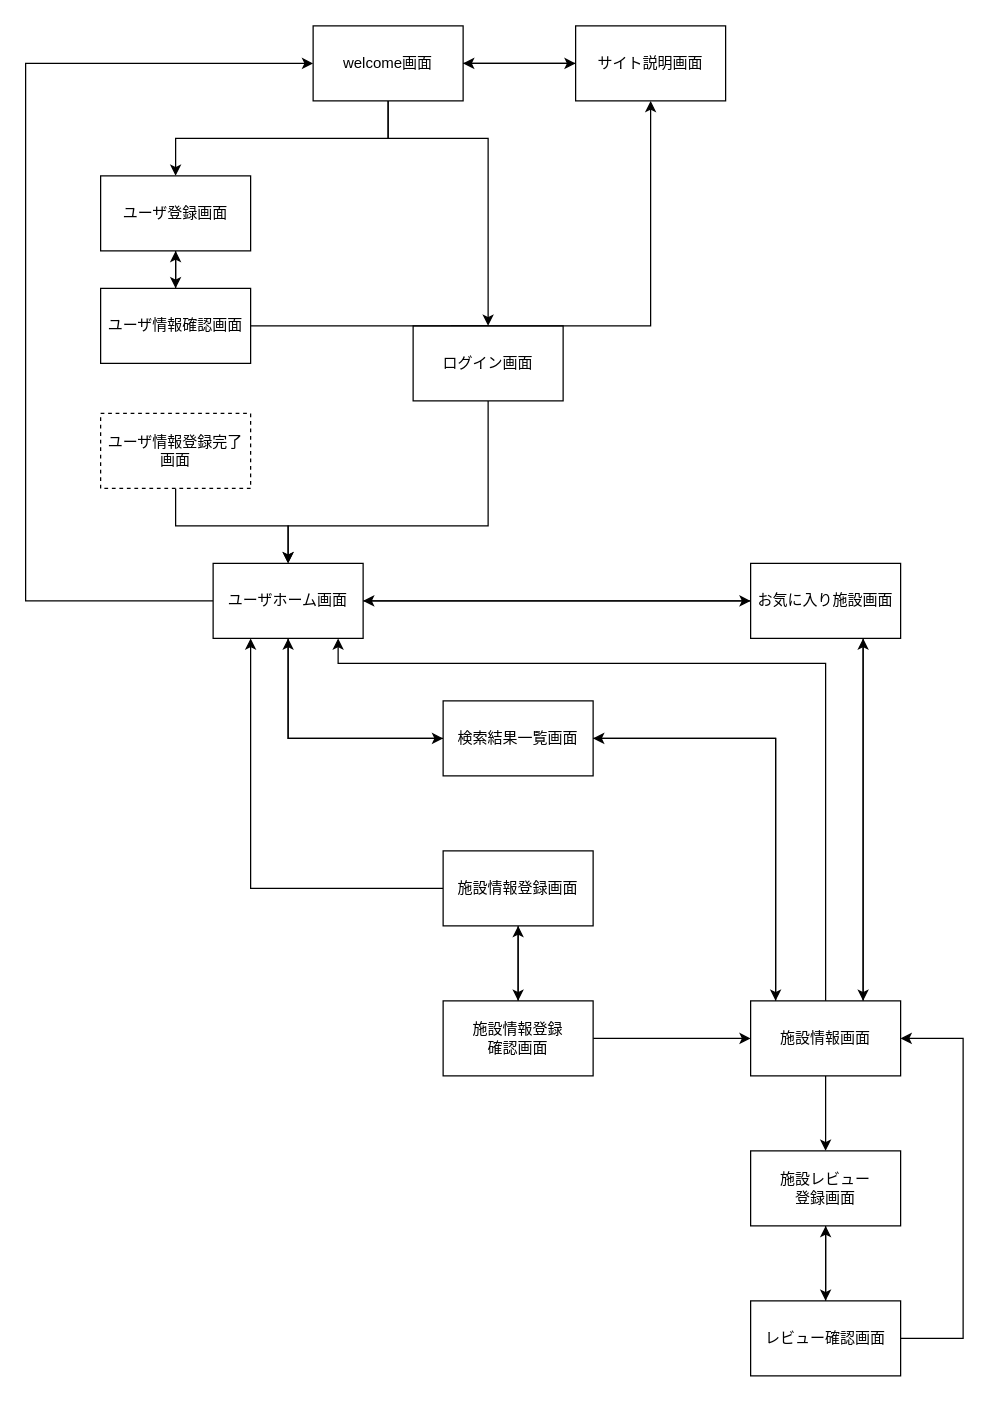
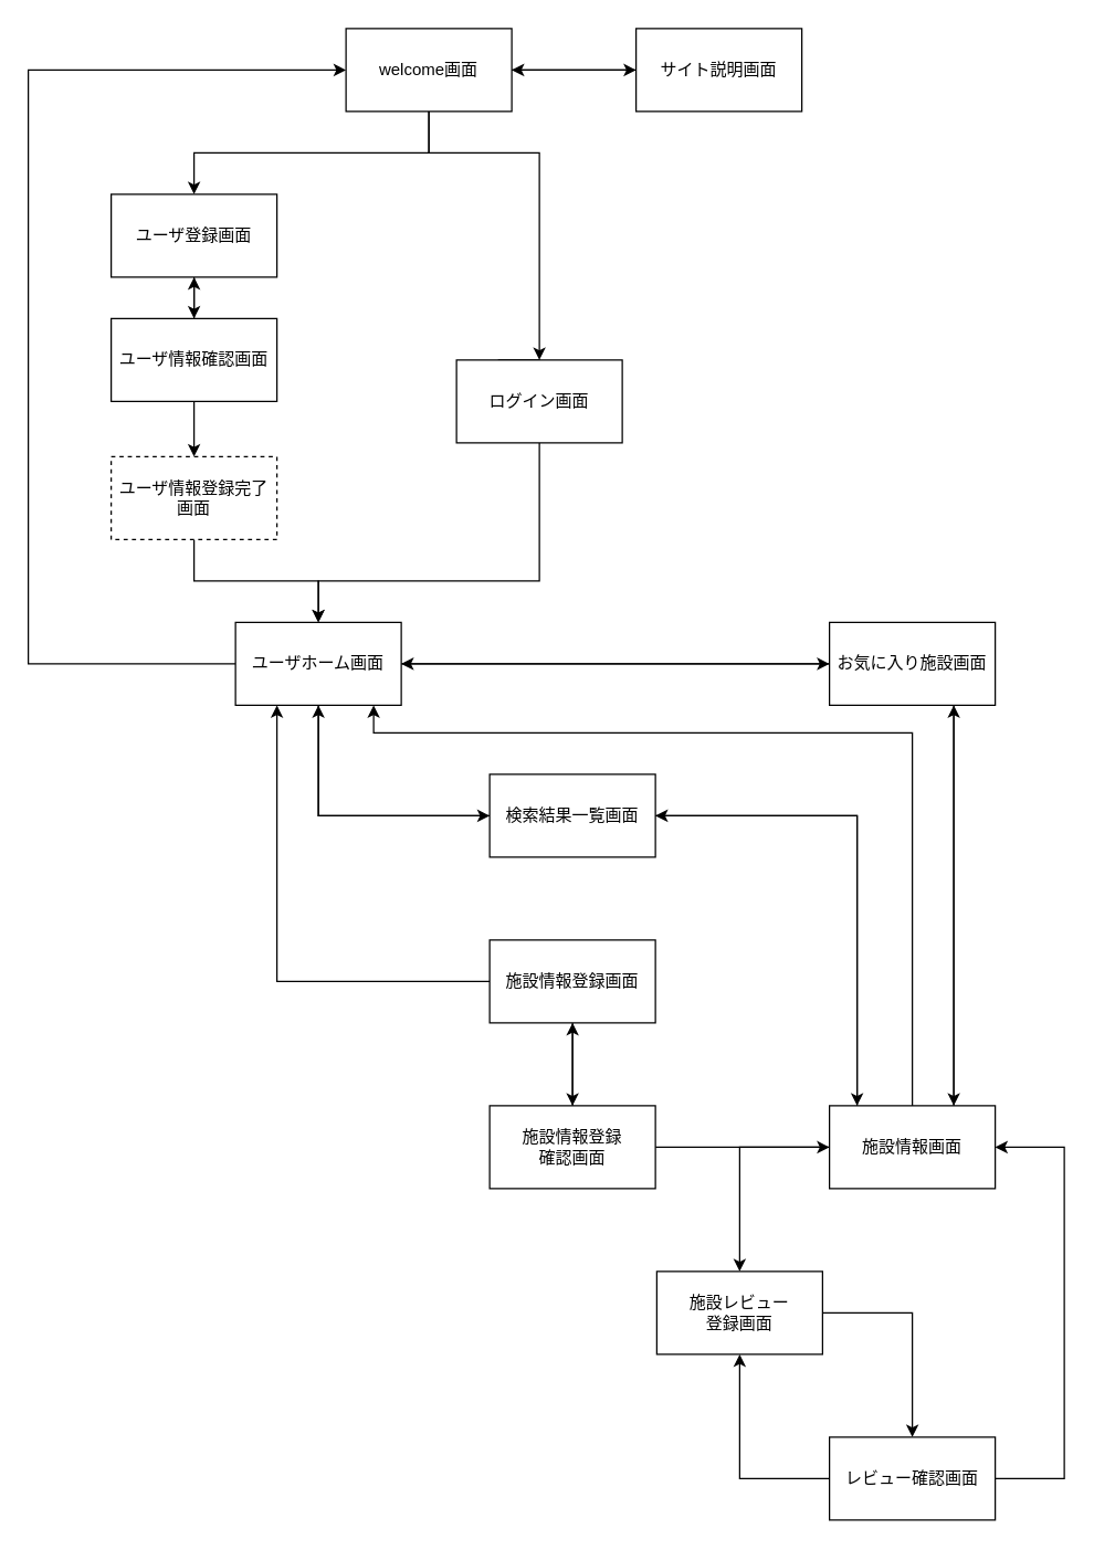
  <mxCell id="0" />
  <mxCell id="1" parent="0" />
  <mxCell id="2" style="edgeStyle=orthogonalEdgeStyle;rounded=0;orthogonalLoop=1;jettySize=auto;html=1;exitX=0.5;exitY=1;exitDx=0;exitDy=0;entryX=0.5;entryY=0;entryDx=0;entryDy=0;" parent="1" source="4" target="9" edge="1"><mxGeometry relative="1" as="geometry"><Array as="points"><mxPoint x="390" y="420" /><mxPoint x="230" y="420" /></Array></mxGeometry></mxCell>
  <mxCell id="3" style="edgeStyle=orthogonalEdgeStyle;rounded=0;orthogonalLoop=1;jettySize=auto;html=1;exitX=0.25;exitY=0;exitDx=0;exitDy=0;entryX=0.5;entryY=0;entryDx=0;entryDy=0;" parent="1" source="4" target="5" edge="1"><mxGeometry relative="1" as="geometry" /></mxCell>
  <mxCell id="4" value="" style="rounded=0;whiteSpace=wrap;html=1;" parent="1" vertex="1"><mxGeometry x="330" y="260" width="120" height="60" as="geometry" /></mxCell>
  <mxCell id="5" value="ログイン画面" style="text;html=1;strokeColor=none;fillColor=none;align=center;verticalAlign=middle;whiteSpace=wrap;rounded=0;" parent="1" vertex="1"><mxGeometry x="340" y="280" width="100" height="20" as="geometry" /></mxCell>
  <mxCell id="6" style="edgeStyle=orthogonalEdgeStyle;rounded=0;orthogonalLoop=1;jettySize=auto;html=1;entryX=0;entryY=0.5;entryDx=0;entryDy=0;" parent="1" source="9" target="15" edge="1"><mxGeometry relative="1" as="geometry"><mxPoint x="30" y="50" as="targetPoint" /><Array as="points"><mxPoint x="20" y="480" /><mxPoint x="20" y="50" /></Array></mxGeometry></mxCell>
  <mxCell id="7" style="edgeStyle=orthogonalEdgeStyle;rounded=0;orthogonalLoop=1;jettySize=auto;html=1;" parent="1" source="9" target="23" edge="1"><mxGeometry relative="1" as="geometry" /></mxCell>
  <mxCell id="8" style="edgeStyle=orthogonalEdgeStyle;rounded=0;orthogonalLoop=1;jettySize=auto;html=1;entryX=0;entryY=0.5;entryDx=0;entryDy=0;" parent="1" source="9" target="26" edge="1"><mxGeometry relative="1" as="geometry"><mxPoint x="230" y="590" as="targetPoint" /><Array as="points"><mxPoint x="230" y="590" /></Array></mxGeometry></mxCell>
  <mxCell id="9" value="ユーザホーム画面" style="rounded=0;whiteSpace=wrap;html=1;" parent="1" vertex="1"><mxGeometry x="170" y="450" width="120" height="60" as="geometry" /></mxCell>
  <mxCell id="10" style="edgeStyle=orthogonalEdgeStyle;rounded=0;orthogonalLoop=1;jettySize=auto;html=1;entryX=0.5;entryY=0;entryDx=0;entryDy=0;" parent="1" source="11" target="18" edge="1"><mxGeometry relative="1" as="geometry" /></mxCell>
  <mxCell id="11" value="ユーザ登録画面" style="rounded=0;whiteSpace=wrap;html=1;" parent="1" vertex="1"><mxGeometry x="80" y="140" width="120" height="60" as="geometry" /></mxCell>
  <mxCell id="12" style="edgeStyle=orthogonalEdgeStyle;rounded=0;orthogonalLoop=1;jettySize=auto;html=1;entryX=0.5;entryY=0;entryDx=0;entryDy=0;" parent="1" source="15" target="4" edge="1"><mxGeometry relative="1" as="geometry"><Array as="points"><mxPoint x="310" y="110" /><mxPoint x="390" y="110" /></Array></mxGeometry></mxCell>
  <mxCell id="13" style="edgeStyle=orthogonalEdgeStyle;rounded=0;orthogonalLoop=1;jettySize=auto;html=1;entryX=0.5;entryY=0;entryDx=0;entryDy=0;" parent="1" source="15" target="11" edge="1"><mxGeometry relative="1" as="geometry"><Array as="points"><mxPoint x="310" y="110" /><mxPoint x="140" y="110" /></Array></mxGeometry></mxCell>
  <mxCell id="14" style="edgeStyle=orthogonalEdgeStyle;rounded=0;orthogonalLoop=1;jettySize=auto;html=1;" edge="1" parent="1" source="15" target="44"><mxGeometry relative="1" as="geometry" /></mxCell>
  <mxCell id="15" value="welcome画面" style="rounded=0;whiteSpace=wrap;html=1;" parent="1" vertex="1"><mxGeometry x="250" y="20" width="120" height="60" as="geometry" /></mxCell>
  <mxCell id="16" style="edgeStyle=orthogonalEdgeStyle;rounded=0;orthogonalLoop=1;jettySize=auto;html=1;entryX=0.5;entryY=1;entryDx=0;entryDy=0;" parent="1" source="18" target="11" edge="1"><mxGeometry relative="1" as="geometry" /></mxCell>
- <mxCell id="17" style="edgeStyle=orthogonalEdgeStyle;rounded=0;orthogonalLoop=1;jettySize=auto;html=1;" parent="1" source="18" target="44" edge="1"><mxGeometry relative="1" as="geometry" /></mxCell>
+ <mxCell id="17" style="edgeStyle=orthogonalEdgeStyle;rounded=0;orthogonalLoop=1;jettySize=auto;html=1;entryX=0.5;entryY=0;entryDx=0;entryDy=0;" parent="1" source="18" target="20" edge="1"><mxGeometry relative="1" as="geometry" /></mxCell>
  <mxCell id="18" value="ユーザ情報確認画面" style="rounded=0;whiteSpace=wrap;html=1;" parent="1" vertex="1"><mxGeometry x="80" y="230" width="120" height="60" as="geometry" /></mxCell>
  <mxCell id="19" style="edgeStyle=orthogonalEdgeStyle;rounded=0;orthogonalLoop=1;jettySize=auto;html=1;entryX=0.5;entryY=0;entryDx=0;entryDy=0;" parent="1" source="20" target="9" edge="1"><mxGeometry relative="1" as="geometry"><Array as="points"><mxPoint x="140" y="420" /><mxPoint x="230" y="420" /></Array></mxGeometry></mxCell>
  <mxCell id="20" value="ユーザ情報登録完了画面" style="rounded=0;whiteSpace=wrap;html=1;dashed=1;" parent="1" vertex="1"><mxGeometry x="80" y="330" width="120" height="60" as="geometry" /></mxCell>
  <mxCell id="21" style="edgeStyle=orthogonalEdgeStyle;rounded=0;orthogonalLoop=1;jettySize=auto;html=1;entryX=1;entryY=0.5;entryDx=0;entryDy=0;" parent="1" source="23" target="9" edge="1"><mxGeometry relative="1" as="geometry" /></mxCell>
  <mxCell id="22" style="edgeStyle=orthogonalEdgeStyle;rounded=0;orthogonalLoop=1;jettySize=auto;html=1;entryX=0.75;entryY=0;entryDx=0;entryDy=0;" parent="1" source="23" target="31" edge="1"><mxGeometry relative="1" as="geometry"><Array as="points"><mxPoint x="690" y="580" /><mxPoint x="690" y="580" /></Array></mxGeometry></mxCell>
  <mxCell id="23" value="お気に入り施設画面" style="rounded=0;whiteSpace=wrap;html=1;" parent="1" vertex="1"><mxGeometry x="600" y="450" width="120" height="60" as="geometry" /></mxCell>
  <mxCell id="24" style="edgeStyle=orthogonalEdgeStyle;rounded=0;orthogonalLoop=1;jettySize=auto;html=1;entryX=0.5;entryY=1;entryDx=0;entryDy=0;" parent="1" source="26" target="9" edge="1"><mxGeometry relative="1" as="geometry" /></mxCell>
  <mxCell id="25" style="edgeStyle=orthogonalEdgeStyle;rounded=0;orthogonalLoop=1;jettySize=auto;html=1;" parent="1" source="26" edge="1"><mxGeometry relative="1" as="geometry"><mxPoint x="620" y="800" as="targetPoint" /><Array as="points"><mxPoint x="620" y="590" /></Array></mxGeometry></mxCell>
  <mxCell id="26" value="検索結果一覧画面" style="rounded=0;whiteSpace=wrap;html=1;" parent="1" vertex="1"><mxGeometry x="354" y="560" width="120" height="60" as="geometry" /></mxCell>
  <mxCell id="27" style="edgeStyle=orthogonalEdgeStyle;rounded=0;orthogonalLoop=1;jettySize=auto;html=1;" parent="1" source="31" edge="1"><mxGeometry relative="1" as="geometry"><mxPoint x="270" y="510" as="targetPoint" /><Array as="points"><mxPoint x="660" y="530" /><mxPoint x="270" y="530" /></Array></mxGeometry></mxCell>
  <mxCell id="28" style="edgeStyle=orthogonalEdgeStyle;rounded=0;orthogonalLoop=1;jettySize=auto;html=1;" parent="1" source="31" edge="1"><mxGeometry relative="1" as="geometry"><mxPoint x="474" y="590" as="targetPoint" /><Array as="points"><mxPoint x="620" y="590" /><mxPoint x="474" y="590" /></Array></mxGeometry></mxCell>
  <mxCell id="29" style="edgeStyle=orthogonalEdgeStyle;rounded=0;orthogonalLoop=1;jettySize=auto;html=1;entryX=0.75;entryY=1;entryDx=0;entryDy=0;" parent="1" source="31" target="23" edge="1"><mxGeometry relative="1" as="geometry"><Array as="points"><mxPoint x="690" y="740" /><mxPoint x="690" y="740" /></Array></mxGeometry></mxCell>
  <mxCell id="30" style="edgeStyle=orthogonalEdgeStyle;rounded=0;orthogonalLoop=1;jettySize=auto;html=1;entryX=0.5;entryY=0;entryDx=0;entryDy=0;" parent="1" source="31" target="36" edge="1"><mxGeometry relative="1" as="geometry" /></mxCell>
  <mxCell id="31" value="施設情報画面" style="rounded=0;whiteSpace=wrap;html=1;" parent="1" vertex="1"><mxGeometry x="600" y="800" width="120" height="60" as="geometry" /></mxCell>
  <mxCell id="32" style="edgeStyle=orthogonalEdgeStyle;rounded=0;orthogonalLoop=1;jettySize=auto;html=1;entryX=0.25;entryY=1;entryDx=0;entryDy=0;" parent="1" source="34" target="9" edge="1"><mxGeometry relative="1" as="geometry" /></mxCell>
  <mxCell id="33" style="edgeStyle=orthogonalEdgeStyle;rounded=0;orthogonalLoop=1;jettySize=auto;html=1;" parent="1" source="34" target="39" edge="1"><mxGeometry relative="1" as="geometry" /></mxCell>
  <mxCell id="34" value="施設情報登録画面" style="rounded=0;whiteSpace=wrap;html=1;" parent="1" vertex="1"><mxGeometry x="354" y="680" width="120" height="60" as="geometry" /></mxCell>
  <mxCell id="35" style="edgeStyle=orthogonalEdgeStyle;rounded=0;orthogonalLoop=1;jettySize=auto;html=1;entryX=0.5;entryY=0;entryDx=0;entryDy=0;" parent="1" source="36" target="42" edge="1"><mxGeometry relative="1" as="geometry" /></mxCell>
- <mxCell id="36" value="施設レビュー&lt;br&gt;登録画面" style="rounded=0;whiteSpace=wrap;html=1;" parent="1" vertex="1"><mxGeometry x="600" y="920" width="120" height="60" as="geometry" /></mxCell>
+ <mxCell id="36" value="施設レビュー&lt;br&gt;登録画面" style="rounded=0;whiteSpace=wrap;html=1;" parent="1" vertex="1"><mxGeometry x="475" y="920" width="120" height="60" as="geometry" /></mxCell>
  <mxCell id="37" style="edgeStyle=orthogonalEdgeStyle;rounded=0;orthogonalLoop=1;jettySize=auto;html=1;" parent="1" source="39" edge="1"><mxGeometry relative="1" as="geometry"><mxPoint x="414" y="740" as="targetPoint" /></mxGeometry></mxCell>
  <mxCell id="38" style="edgeStyle=orthogonalEdgeStyle;rounded=0;orthogonalLoop=1;jettySize=auto;html=1;entryX=0;entryY=0.5;entryDx=0;entryDy=0;" parent="1" source="39" target="31" edge="1"><mxGeometry relative="1" as="geometry" /></mxCell>
  <mxCell id="39" value="施設情報登録&lt;br&gt;確認画面" style="rounded=0;whiteSpace=wrap;html=1;" parent="1" vertex="1"><mxGeometry x="354" y="800" width="120" height="60" as="geometry" /></mxCell>
  <mxCell id="40" style="edgeStyle=orthogonalEdgeStyle;rounded=0;orthogonalLoop=1;jettySize=auto;html=1;entryX=0.5;entryY=1;entryDx=0;entryDy=0;" parent="1" source="42" target="36" edge="1"><mxGeometry relative="1" as="geometry" /></mxCell>
  <mxCell id="41" style="edgeStyle=orthogonalEdgeStyle;rounded=0;orthogonalLoop=1;jettySize=auto;html=1;entryX=1;entryY=0.5;entryDx=0;entryDy=0;" parent="1" source="42" target="31" edge="1"><mxGeometry relative="1" as="geometry"><Array as="points"><mxPoint x="770" y="1070" /><mxPoint x="770" y="830" /></Array></mxGeometry></mxCell>
  <mxCell id="42" value="レビュー確認画面" style="rounded=0;whiteSpace=wrap;html=1;" parent="1" vertex="1"><mxGeometry x="600" y="1040" width="120" height="60" as="geometry" /></mxCell>
  <mxCell id="43" style="edgeStyle=orthogonalEdgeStyle;rounded=0;orthogonalLoop=1;jettySize=auto;html=1;" edge="1" parent="1" source="44" target="15"><mxGeometry relative="1" as="geometry" /></mxCell>
  <mxCell id="44" value="サイト説明画面" style="rounded=0;whiteSpace=wrap;html=1;" vertex="1" parent="1"><mxGeometry x="460" y="20" width="120" height="60" as="geometry" /></mxCell>
